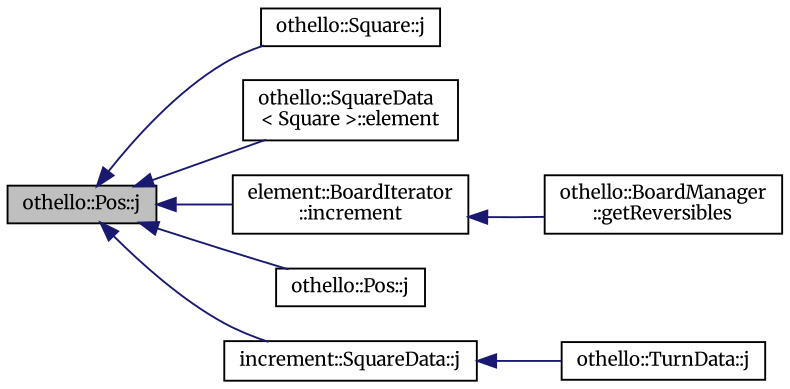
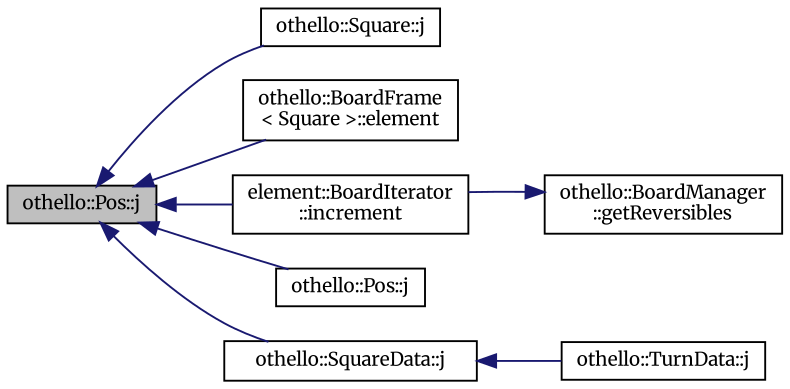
  digraph {
    fontname=Merriweather
    rankdir=LR
    node [color=black fillcolor=white fontname=Merriweather fontsize=10 shape=record style=filled]
    edge [color=midnightblue dir=back fontname=Merriweather fontsize=10 labelfontname=Helvetica labelfontsize=10 style=solid]
    n1 [fillcolor=grey75 fontcolor=black height=0.2 label="othello::Pos::j" width=0.4]
    n2 [height=0.2 label="othello::Square::j" width=0.4]
-   n3 [height=0.2 label="othello::SquareData\l\< Square \>::element" width=0.4]
+   n3 [height=0.2 label="othello::BoardFrame\l\< Square \>::element" width=0.4]
    n4 [height=0.2 label="element::BoardIterator\l::increment" width=0.4]
    n5 [height=0.2 label="othello::Pos::j" width=0.4]
-   n6 [height=0.2 label="increment::SquareData::j" width=0.4]
+   n6 [height=0.2 label="othello::SquareData::j" width=0.4]
    n7 [height=0.2 label="othello::BoardManager\l::getReversibles" width=0.4]
    n8 [height=0.2 label="othello::TurnData::j" width=0.4]
    n1 -> n2
    n1 -> n3
    n1 -> n4
    n1 -> n5
    n1 -> n6
-   n4 -> n7
+   n7 -> n4
    n6 -> n8
  }
